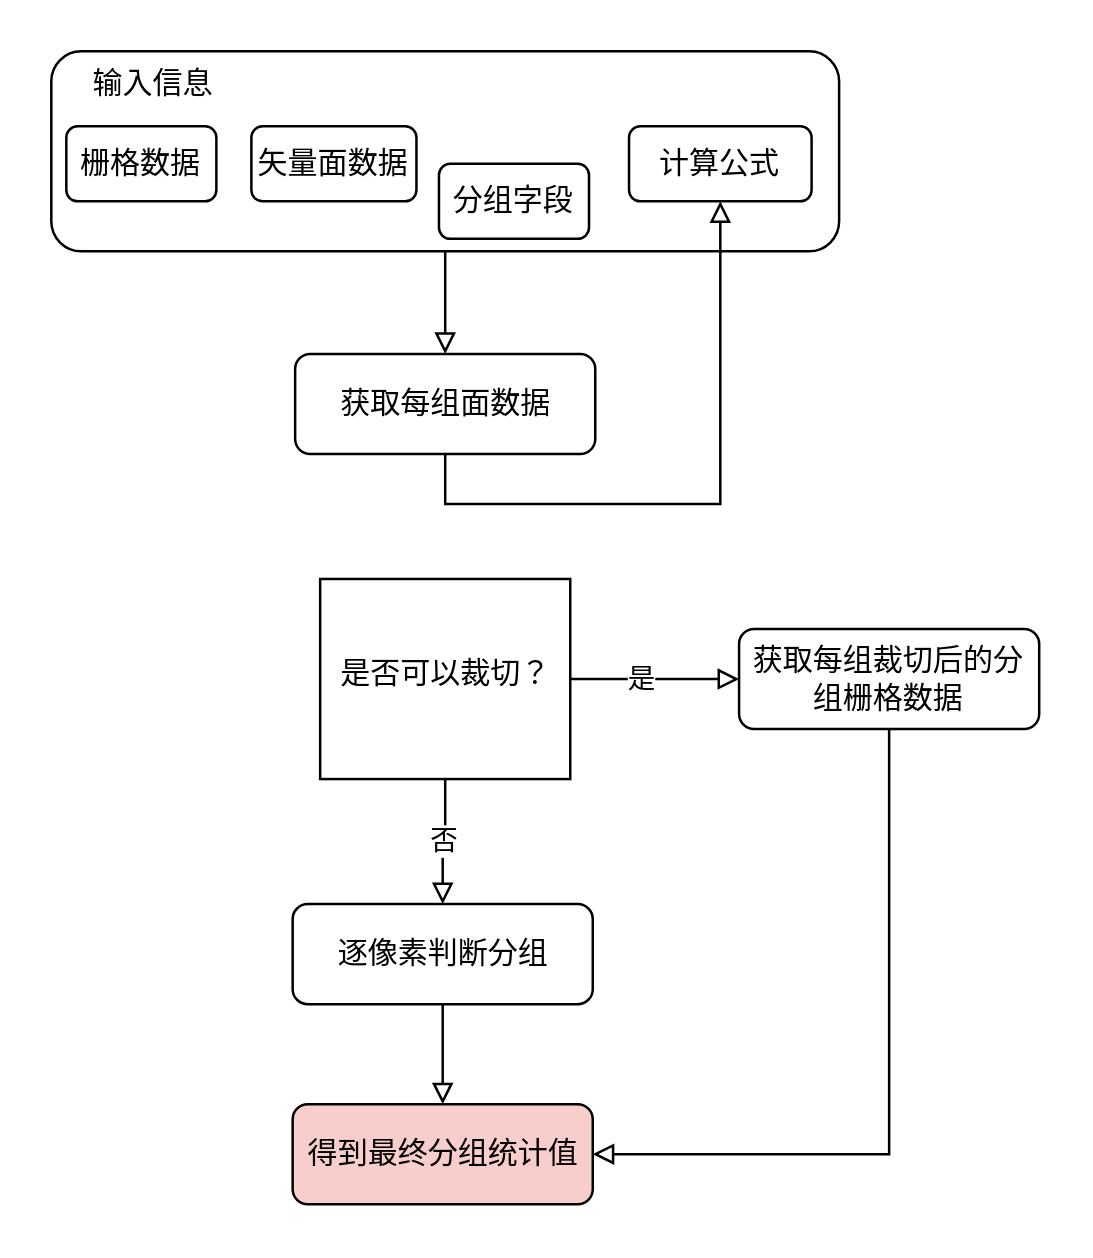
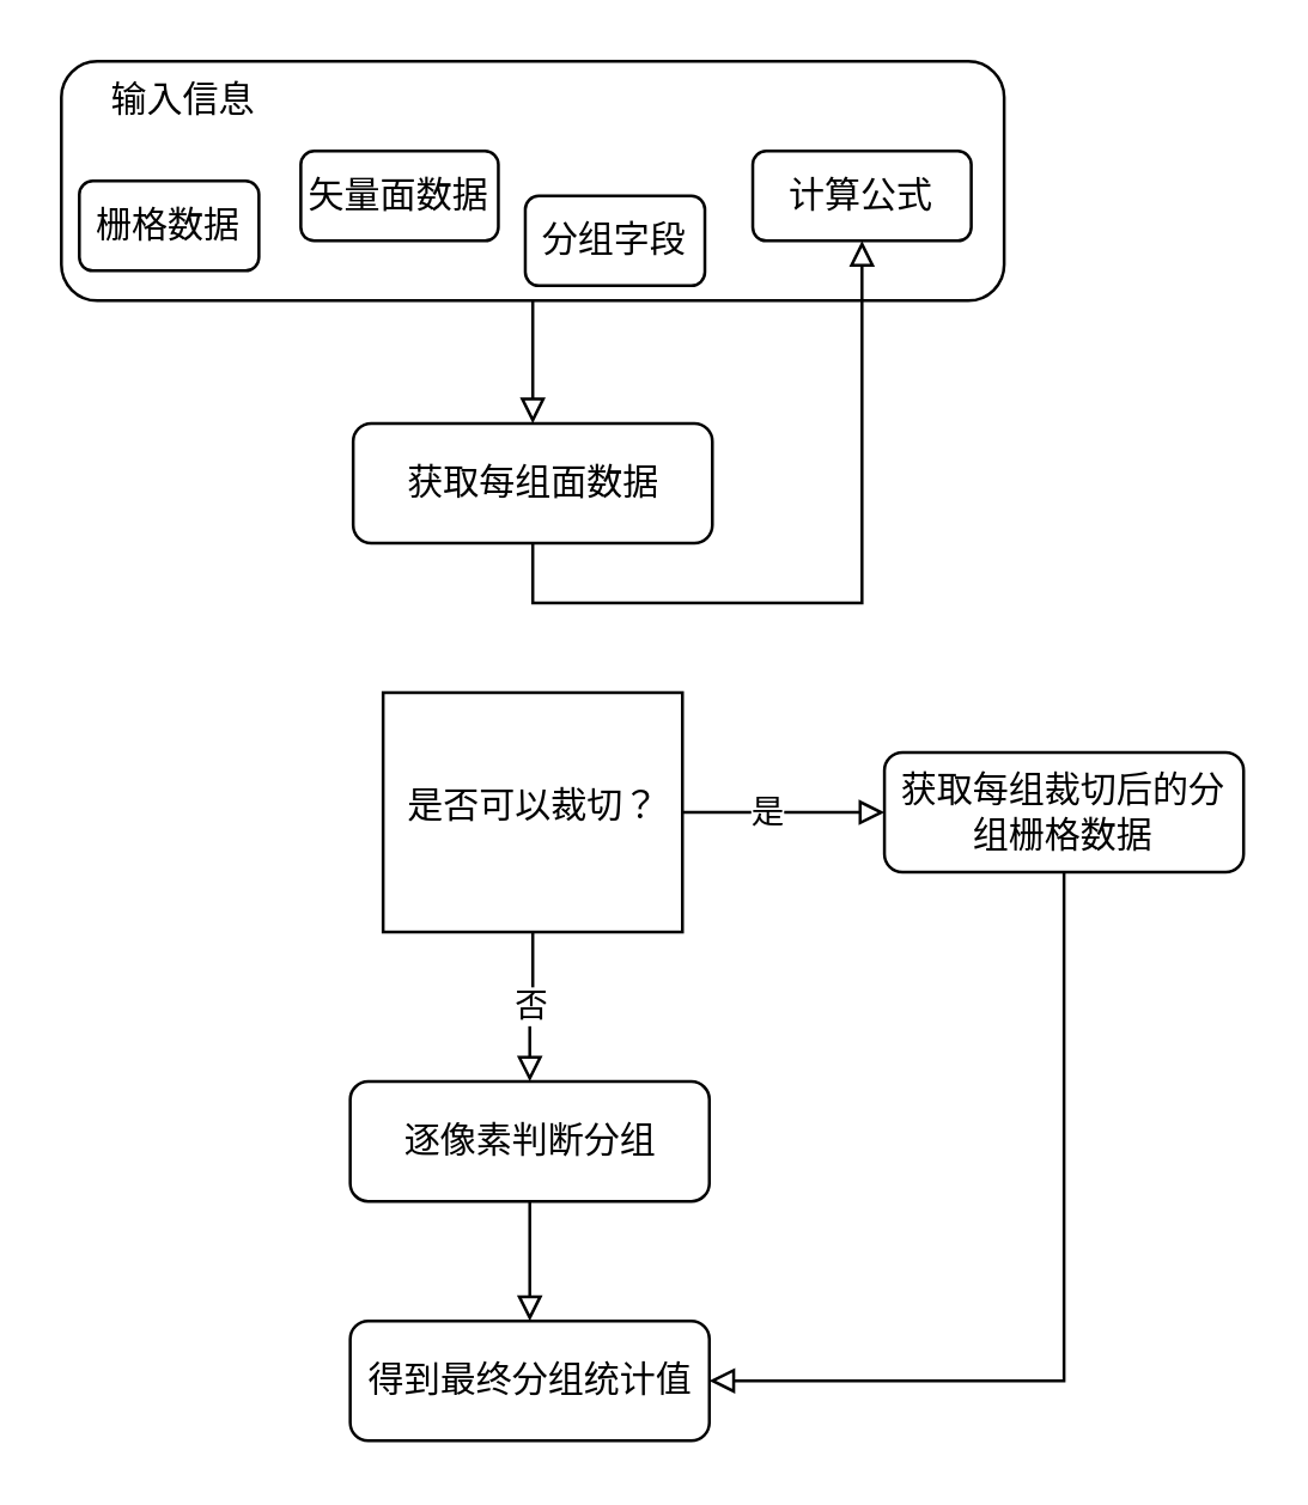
  <mxCell id="0" />
  <mxCell id="1" parent="0" />
  <mxCell id="2" style="edgeStyle=orthogonalEdgeStyle;rounded=0;orthogonalLoop=1;jettySize=auto;html=1;exitX=0.5;exitY=1;exitDx=0;exitDy=0;entryX=0.5;entryY=0;entryDx=0;entryDy=0;endArrow=block;endFill=0;" edge="1" parent="1" source="3" target="10"><mxGeometry relative="1" as="geometry" /></mxCell>
  <mxCell id="3" value="" style="rounded=1;whiteSpace=wrap;html=1;fontSize=12;glass=0;strokeWidth=1;shadow=0;align=left;fillColor=none;" vertex="1" parent="1"><mxGeometry x="20" y="20" width="315" height="80" as="geometry" /></mxCell>
  <mxCell id="4" value="输入信息" style="text;html=1;strokeColor=none;fillColor=none;align=center;verticalAlign=middle;whiteSpace=wrap;rounded=0;" vertex="1" parent="1"><mxGeometry x="26" y="23" width="70" height="20" as="geometry" /></mxCell>
- <mxCell id="5" value="栅格数据" style="rounded=1;whiteSpace=wrap;html=1;" vertex="1" parent="1"><mxGeometry x="26" y="50" width="60" height="30" as="geometry" /></mxCell>
+ <mxCell id="5" value="栅格数据" style="rounded=1;whiteSpace=wrap;html=1;" vertex="1" parent="1"><mxGeometry x="26" y="60" width="60" height="30" as="geometry" /></mxCell>
  <mxCell id="6" value="计算公式" style="rounded=1;whiteSpace=wrap;html=1;" vertex="1" parent="1"><mxGeometry x="251" y="50" width="73" height="30" as="geometry" /></mxCell>
  <mxCell id="7" value="矢量面数据" style="rounded=1;whiteSpace=wrap;html=1;" vertex="1" parent="1"><mxGeometry x="100" y="50" width="66" height="30" as="geometry" /></mxCell>
  <mxCell id="8" value="分组字段" style="rounded=1;whiteSpace=wrap;html=1;" vertex="1" parent="1"><mxGeometry x="175" y="65" width="60" height="30" as="geometry" /></mxCell>
  <mxCell id="9" style="edgeStyle=orthogonalEdgeStyle;rounded=0;orthogonalLoop=1;jettySize=auto;html=1;exitX=0.5;exitY=1;exitDx=0;exitDy=0;endArrow=block;endFill=0;" edge="1" parent="1" source="10" target="6"><mxGeometry relative="1" as="geometry" /></mxCell>
  <mxCell id="10" value="获取每组面数据" style="rounded=1;whiteSpace=wrap;html=1;fontSize=12;glass=0;strokeWidth=1;shadow=0;" vertex="1" parent="1"><mxGeometry x="117.5" y="141" width="120" height="40" as="geometry" /></mxCell>
  <mxCell id="11" style="edgeStyle=orthogonalEdgeStyle;rounded=0;orthogonalLoop=1;jettySize=auto;html=1;exitX=1;exitY=0.5;exitDx=0;exitDy=0;entryX=0;entryY=0.5;entryDx=0;entryDy=0;endArrow=block;endFill=0;" edge="1" parent="1" source="14" target="16"><mxGeometry relative="1" as="geometry" /></mxCell>
  <mxCell id="12" value="是" style="edgeLabel;html=1;align=center;verticalAlign=middle;resizable=0;points=[];" vertex="1" connectable="0" parent="11"><mxGeometry x="-0.187" y="1" relative="1" as="geometry"><mxPoint x="1" as="offset" /></mxGeometry></mxCell>
  <mxCell id="13" value="否" style="edgeStyle=orthogonalEdgeStyle;rounded=0;orthogonalLoop=1;jettySize=auto;html=1;exitX=0.5;exitY=1;exitDx=0;exitDy=0;entryX=0.5;entryY=0;entryDx=0;entryDy=0;endArrow=block;endFill=0;" edge="1" parent="1" source="14" target="18"><mxGeometry relative="1" as="geometry" /></mxCell>
  <mxCell id="14" value="是否可以裁切？" style="whiteSpace=wrap;html=1;shadow=0;fontFamily=Helvetica;fontSize=12;align=center;strokeWidth=1;spacing=6;spacingTop=-4;rounded=0;" vertex="1" parent="1"><mxGeometry x="127.5" y="231" width="100" height="80" as="geometry" /></mxCell>
  <mxCell id="15" style="edgeStyle=orthogonalEdgeStyle;rounded=0;orthogonalLoop=1;jettySize=auto;html=1;exitX=0.5;exitY=1;exitDx=0;exitDy=0;entryX=1;entryY=0.5;entryDx=0;entryDy=0;endArrow=block;endFill=0;" edge="1" parent="1" source="16" target="19"><mxGeometry relative="1" as="geometry" /></mxCell>
  <mxCell id="16" value="获取每组裁切后的分组栅格数据" style="rounded=1;whiteSpace=wrap;html=1;fontSize=12;glass=0;strokeWidth=1;shadow=0;" vertex="1" parent="1"><mxGeometry x="295" y="251" width="120" height="40" as="geometry" /></mxCell>
  <mxCell id="17" style="edgeStyle=orthogonalEdgeStyle;rounded=0;orthogonalLoop=1;jettySize=auto;html=1;exitX=0.5;exitY=1;exitDx=0;exitDy=0;entryX=0.5;entryY=0;entryDx=0;entryDy=0;endArrow=block;endFill=0;" edge="1" parent="1" source="18" target="19"><mxGeometry relative="1" as="geometry" /></mxCell>
  <mxCell id="18" value="逐像素判断分组" style="rounded=1;whiteSpace=wrap;html=1;fontSize=12;glass=0;strokeWidth=1;shadow=0;" vertex="1" parent="1"><mxGeometry x="116.5" y="361" width="120" height="40" as="geometry" /></mxCell>
- <mxCell id="19" value="得到最终分组统计值" style="rounded=1;whiteSpace=wrap;html=1;fontSize=12;glass=0;strokeWidth=1;shadow=0;fillColor=#f8cecc;" vertex="1" parent="1"><mxGeometry x="116.5" y="441" width="120" height="40" as="geometry" /></mxCell>
+ <mxCell id="19" value="得到最终分组统计值" style="rounded=1;whiteSpace=wrap;html=1;fontSize=12;glass=0;strokeWidth=1;shadow=0;" vertex="1" parent="1"><mxGeometry x="116.5" y="441" width="120" height="40" as="geometry" /></mxCell>
